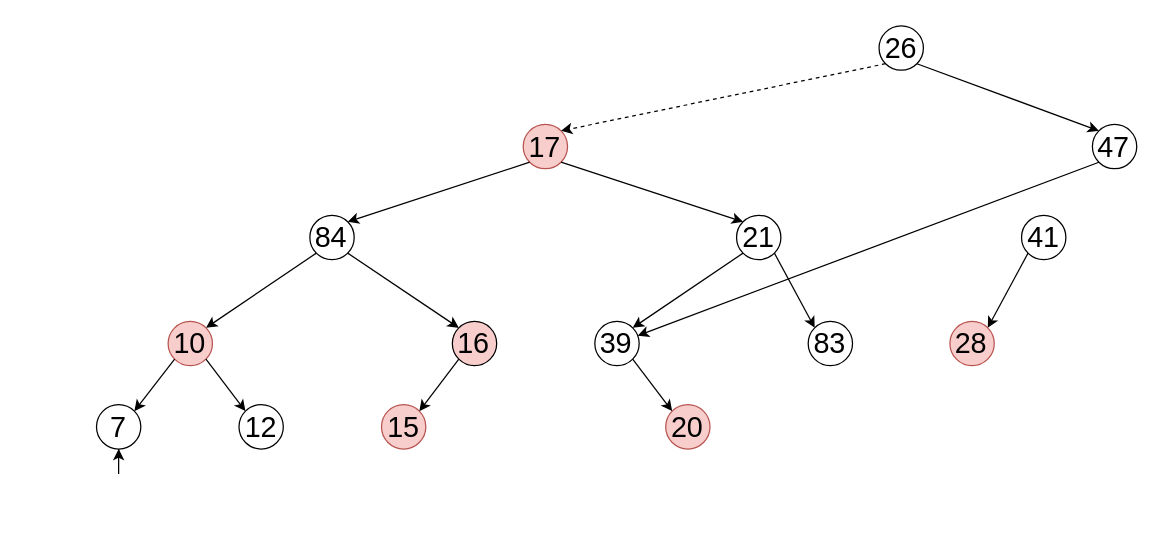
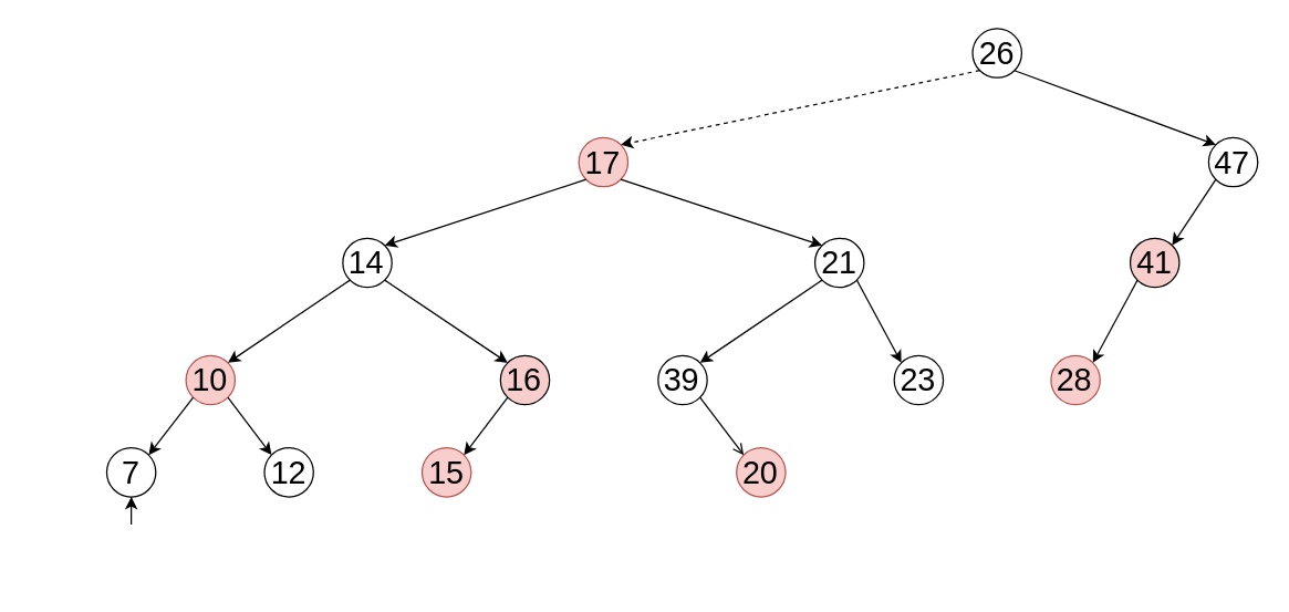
  <mxCell id="0" />
  <mxCell id="1" parent="0" />
  <mxCell id="2" value="" style="group" vertex="1" connectable="0" parent="1"><mxGeometry x="20" y="20" width="890" height="400" as="geometry" /></mxCell>
  <mxCell id="3" value="&lt;font style=&quot;font-size: 23px;&quot;&gt;26&lt;/font&gt;" style="ellipse;whiteSpace=wrap;html=1;aspect=fixed;gradientColor=none;fillColor=default;strokeColor=#000000;" vertex="1" parent="2"><mxGeometry x="682.74" width="35.476" height="35.476" as="geometry" /></mxCell>
  <mxCell id="4" value="&lt;font style=&quot;font-size: 23px;&quot;&gt;47&lt;/font&gt;" style="ellipse;whiteSpace=wrap;html=1;aspect=fixed;" vertex="1" parent="2"><mxGeometry x="853.425" y="78.788" width="35.476" height="35.476" as="geometry" /></mxCell>
  <mxCell id="5" style="rounded=0;orthogonalLoop=1;jettySize=auto;html=1;exitX=1;exitY=1;exitDx=0;exitDy=0;entryX=0;entryY=0;entryDx=0;entryDy=0;" edge="1" parent="2" source="3" target="4"><mxGeometry relative="1" as="geometry" /></mxCell>
- <mxCell id="6" value="&lt;font style=&quot;font-size: 23px;&quot;&gt;41&lt;/font&gt;" style="ellipse;whiteSpace=wrap;html=1;aspect=fixed;" vertex="1" parent="2"><mxGeometry x="796.733" y="151.515" width="35.476" height="35.476" as="geometry" /></mxCell>
- <mxCell id="7" style="rounded=0;orthogonalLoop=1;jettySize=auto;html=1;exitX=0;exitY=1;exitDx=0;exitDy=0;" edge="1" parent="2" source="4" target="16"><mxGeometry relative="1" as="geometry" /></mxCell>
+ <mxCell id="6" value="&lt;font style=&quot;font-size: 23px;&quot;&gt;41&lt;/font&gt;" style="ellipse;whiteSpace=wrap;html=1;aspect=fixed;fillColor=#f8cecc;" vertex="1" parent="2"><mxGeometry x="796.733" y="151.515" width="35.476" height="35.476" as="geometry" /></mxCell>
+ <mxCell id="7" style="rounded=0;orthogonalLoop=1;jettySize=auto;html=1;exitX=0;exitY=1;exitDx=0;exitDy=0;entryX=1;entryY=0;entryDx=0;entryDy=0;" edge="1" parent="2" source="4" target="6"><mxGeometry relative="1" as="geometry" /></mxCell>
  <mxCell id="8" value="&lt;font style=&quot;font-size: 23px;&quot;&gt;28&lt;/font&gt;" style="ellipse;whiteSpace=wrap;html=1;aspect=fixed;fillColor=#f8cecc;strokeColor=#b85450;" vertex="1" parent="2"><mxGeometry x="739.432" y="236.364" width="35.476" height="35.476" as="geometry" /></mxCell>
  <mxCell id="9" style="rounded=0;orthogonalLoop=1;jettySize=auto;html=1;exitX=0;exitY=1;exitDx=0;exitDy=0;entryX=1;entryY=0;entryDx=0;entryDy=0;" edge="1" parent="2" source="6" target="8"><mxGeometry relative="1" as="geometry" /></mxCell>
  <mxCell id="10" value="&lt;font style=&quot;font-size: 23px;&quot;&gt;17&lt;/font&gt;" style="ellipse;whiteSpace=wrap;html=1;aspect=fixed;fillColor=#f8cecc;strokeColor=#b85450;" vertex="1" parent="2"><mxGeometry x="398.062" y="78.788" width="35.476" height="35.476" as="geometry" /></mxCell>
  <mxCell id="11" style="rounded=0;orthogonalLoop=1;jettySize=auto;html=1;exitX=0;exitY=1;exitDx=0;exitDy=0;entryX=1;entryY=0;entryDx=0;entryDy=0;dashed=1;" edge="1" parent="2" source="3" target="10"><mxGeometry relative="1" as="geometry" /></mxCell>
  <mxCell id="12" value="&lt;font style=&quot;font-size: 23px;&quot;&gt;21&lt;/font&gt;" style="ellipse;whiteSpace=wrap;html=1;aspect=fixed;" vertex="1" parent="2"><mxGeometry x="568.747" y="151.515" width="35.476" height="35.476" as="geometry" /></mxCell>
  <mxCell id="13" style="rounded=0;orthogonalLoop=1;jettySize=auto;html=1;exitX=1;exitY=1;exitDx=0;exitDy=0;entryX=0;entryY=0;entryDx=0;entryDy=0;" edge="1" parent="2" source="10" target="12"><mxGeometry relative="1" as="geometry" /></mxCell>
- <mxCell id="14" value="&lt;font style=&quot;font-size: 23px;&quot;&gt;84&lt;/font&gt;" style="ellipse;whiteSpace=wrap;html=1;aspect=fixed;" vertex="1" parent="2"><mxGeometry x="227.377" y="151.515" width="35.476" height="35.476" as="geometry" /></mxCell>
+ <mxCell id="14" value="&lt;font style=&quot;font-size: 23px;&quot;&gt;14&lt;/font&gt;" style="ellipse;whiteSpace=wrap;html=1;aspect=fixed;" vertex="1" parent="2"><mxGeometry x="227.377" y="151.515" width="35.476" height="35.476" as="geometry" /></mxCell>
  <mxCell id="15" style="rounded=0;orthogonalLoop=1;jettySize=auto;html=1;exitX=0;exitY=1;exitDx=0;exitDy=0;entryX=1;entryY=0;entryDx=0;entryDy=0;" edge="1" parent="2" source="10" target="14"><mxGeometry relative="1" as="geometry" /></mxCell>
  <mxCell id="16" value="&lt;font style=&quot;font-size: 23px;&quot;&gt;39&lt;/font&gt;" style="ellipse;whiteSpace=wrap;html=1;aspect=fixed;" vertex="1" parent="2"><mxGeometry x="455.363" y="236.364" width="35.476" height="35.476" as="geometry" /></mxCell>
  <mxCell id="17" style="rounded=0;orthogonalLoop=1;jettySize=auto;html=1;exitX=0;exitY=1;exitDx=0;exitDy=0;entryX=1;entryY=0;entryDx=0;entryDy=0;" edge="1" parent="2" source="12" target="16"><mxGeometry relative="1" as="geometry" /></mxCell>
- <mxCell id="18" value="&lt;font style=&quot;font-size: 23px;&quot;&gt;83&lt;/font&gt;" style="ellipse;whiteSpace=wrap;html=1;aspect=fixed;" vertex="1" parent="2"><mxGeometry x="626.048" y="236.364" width="35.476" height="35.476" as="geometry" /></mxCell>
+ <mxCell id="18" value="&lt;font style=&quot;font-size: 23px;&quot;&gt;23&lt;/font&gt;" style="ellipse;whiteSpace=wrap;html=1;aspect=fixed;" vertex="1" parent="2"><mxGeometry x="626.048" y="236.364" width="35.476" height="35.476" as="geometry" /></mxCell>
  <mxCell id="19" style="rounded=0;orthogonalLoop=1;jettySize=auto;html=1;exitX=1;exitY=1;exitDx=0;exitDy=0;entryX=0;entryY=0;entryDx=0;entryDy=0;" edge="1" parent="2" source="12" target="18"><mxGeometry relative="1" as="geometry" /></mxCell>
  <mxCell id="20" value="&lt;font style=&quot;font-size: 23px;&quot;&gt;20&lt;/font&gt;" style="ellipse;whiteSpace=wrap;html=1;aspect=fixed;fillColor=#f8cecc;strokeColor=#b85450;" vertex="1" parent="2"><mxGeometry x="512.055" y="303.03" width="35.476" height="35.476" as="geometry" /></mxCell>
- <mxCell id="21" style="rounded=0;orthogonalLoop=1;jettySize=auto;html=1;exitX=1;exitY=1;exitDx=0;exitDy=0;entryX=0;entryY=0;entryDx=0;entryDy=0;" edge="1" parent="2" source="16" target="20"><mxGeometry relative="1" as="geometry" /></mxCell>
+ <mxCell id="21" style="rounded=0;orthogonalLoop=1;jettySize=auto;html=1;exitX=1;exitY=1;exitDx=0;exitDy=0;entryX=0;entryY=0;entryDx=0;entryDy=0;endArrow=open;" edge="1" parent="2" source="16" target="20"><mxGeometry relative="1" as="geometry" /></mxCell>
  <mxCell id="22" value="&lt;font style=&quot;font-size: 23px;&quot;&gt;10&lt;/font&gt;" style="ellipse;whiteSpace=wrap;html=1;aspect=fixed;fillColor=#f8cecc;strokeColor=#b85450;" vertex="1" parent="2"><mxGeometry x="113.993" y="236.364" width="35.476" height="35.476" as="geometry" /></mxCell>
  <mxCell id="23" style="rounded=0;orthogonalLoop=1;jettySize=auto;html=1;exitX=0;exitY=1;exitDx=0;exitDy=0;entryX=1;entryY=0;entryDx=0;entryDy=0;" edge="1" parent="2" source="14" target="22"><mxGeometry relative="1" as="geometry" /></mxCell>
  <mxCell id="24" value="&lt;font style=&quot;font-size: 23px;&quot;&gt;7&lt;/font&gt;" style="ellipse;whiteSpace=wrap;html=1;aspect=fixed;" vertex="1" parent="2"><mxGeometry x="56.692" y="303.03" width="35.476" height="35.476" as="geometry" /></mxCell>
  <mxCell id="25" style="rounded=0;orthogonalLoop=1;jettySize=auto;html=1;exitX=0;exitY=1;exitDx=0;exitDy=0;entryX=1;entryY=0;entryDx=0;entryDy=0;" edge="1" parent="2" source="22" target="24"><mxGeometry relative="1" as="geometry" /></mxCell>
  <mxCell id="26" value="&lt;font style=&quot;font-size: 23px;&quot;&gt;15&lt;/font&gt;" style="ellipse;whiteSpace=wrap;html=1;aspect=fixed;fillColor=#f8cecc;strokeColor=#b85450;" vertex="1" parent="2"><mxGeometry x="284.678" y="303.03" width="35.476" height="35.476" as="geometry" /></mxCell>
  <mxCell id="27" style="rounded=0;orthogonalLoop=1;jettySize=auto;html=1;exitX=0;exitY=1;exitDx=0;exitDy=0;entryX=1;entryY=0;entryDx=0;entryDy=0;" edge="1" parent="2" source="28" target="26"><mxGeometry relative="1" as="geometry" /></mxCell>
  <mxCell id="28" value="&lt;font style=&quot;font-size: 23px;&quot;&gt;16&lt;/font&gt;" style="ellipse;whiteSpace=wrap;html=1;aspect=fixed;fillColor=#f8cecc;" vertex="1" parent="2"><mxGeometry x="341.37" y="236.364" width="35.476" height="35.476" as="geometry" /></mxCell>
  <mxCell id="29" style="rounded=0;orthogonalLoop=1;jettySize=auto;html=1;exitX=1;exitY=1;exitDx=0;exitDy=0;entryX=0;entryY=0;entryDx=0;entryDy=0;" edge="1" parent="2" source="14" target="28"><mxGeometry relative="1" as="geometry" /></mxCell>
  <mxCell id="30" value="&lt;font style=&quot;font-size: 23px;&quot;&gt;12&lt;/font&gt;" style="ellipse;whiteSpace=wrap;html=1;aspect=fixed;" vertex="1" parent="2"><mxGeometry x="170.685" y="303.03" width="35.476" height="35.476" as="geometry" /></mxCell>
  <mxCell id="31" style="rounded=0;orthogonalLoop=1;jettySize=auto;html=1;exitX=1;exitY=1;exitDx=0;exitDy=0;entryX=0;entryY=0;entryDx=0;entryDy=0;" edge="1" parent="2" source="22" target="30"><mxGeometry relative="1" as="geometry" /></mxCell>
  <mxCell id="32" style="edgeStyle=orthogonalEdgeStyle;rounded=0;orthogonalLoop=1;jettySize=auto;html=1;exitX=0.5;exitY=1;exitDx=0;exitDy=0;" edge="1" parent="2" source="24" target="24"><mxGeometry relative="1" as="geometry" /></mxCell>
